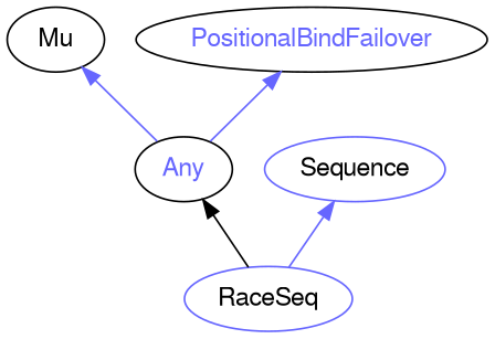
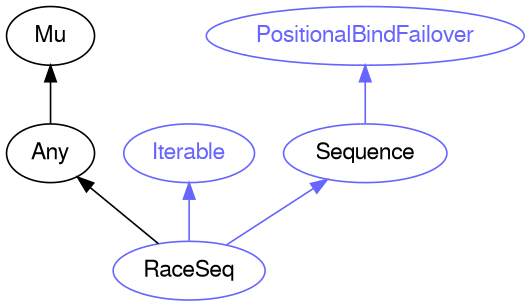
  digraph {
    bgcolor="#FFFFFF"
    rankdir=BT
    splines=polyline
    node [color="#6666FF" fontcolor="#000000" fontname=FreeSans]
    edge [color="#6666FF"]
    RaceSeq
-   Any [color="#000000" fontcolor="#6666FF"]
+   Any [color="#000000"]
+   Iterable [fontcolor="#6666FF"]
    Sequence
    Mu [color="#000000"]
-   PositionalBindFailover [color="#000000" fontcolor="#6666FF"]
+   PositionalBindFailover [fontcolor="#6666FF"]
    RaceSeq -> Any [color="#000000"]
+   RaceSeq -> Iterable
    RaceSeq -> Sequence
-   Any -> Mu
-   Any -> PositionalBindFailover
+   Any -> Mu [color="#000000"]
+   Sequence -> PositionalBindFailover
  }
